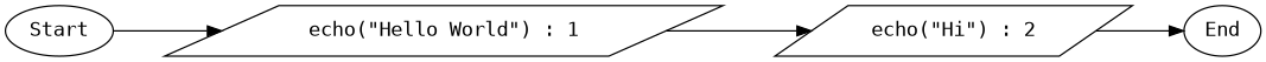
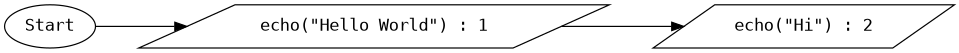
  strict digraph {
    rankdir=LR
    fontname="DejaVu Sans Mono"
    node [shape=ellipse fontname="DejaVu Sans Mono"]
    edge [fontname="DejaVu Sans Mono"]
    n1 [label=Start]
    n2 [label="echo(\"Hello World\") : 1" shape=parallelogram]
    n3 [label="echo(\"Hi\") : 2" shape=parallelogram]
-   End
    n1 -> n2
    n2 -> n3
-   n3 -> End
  }
